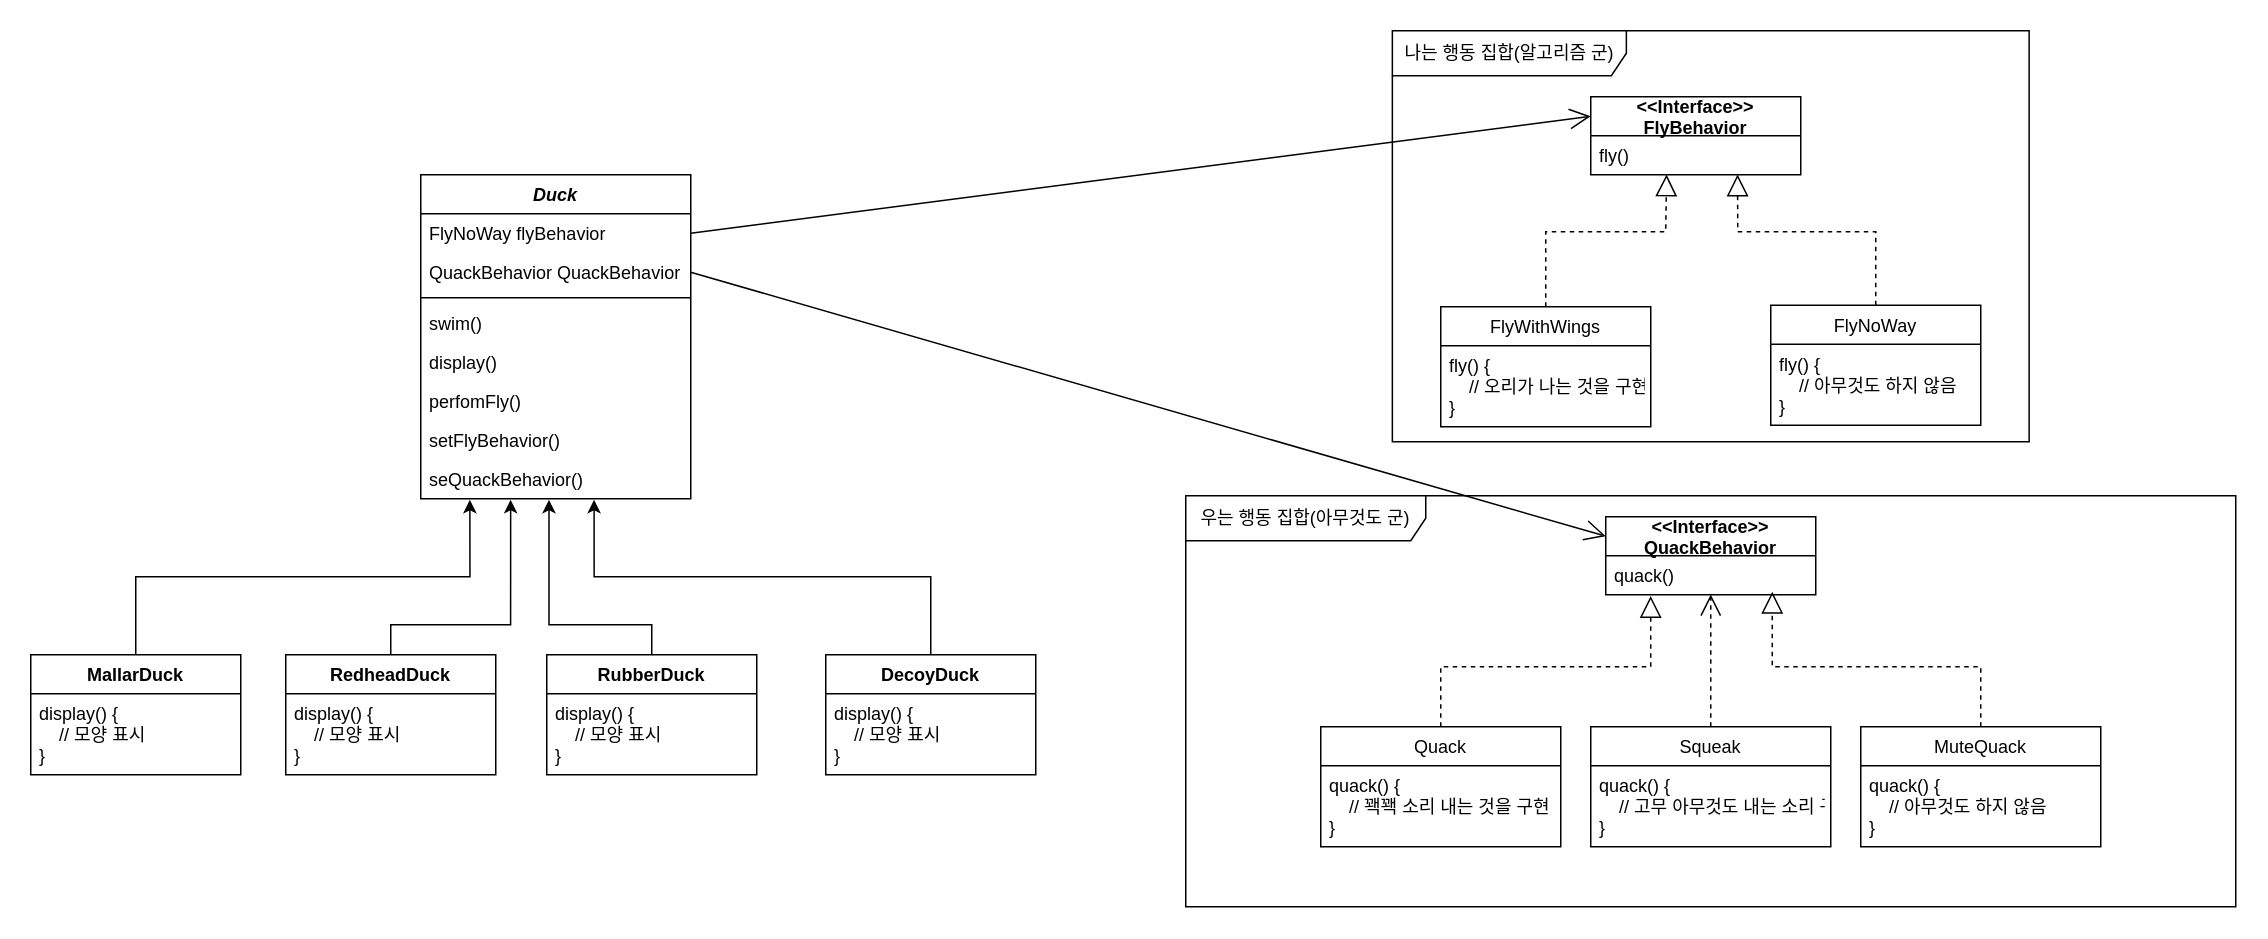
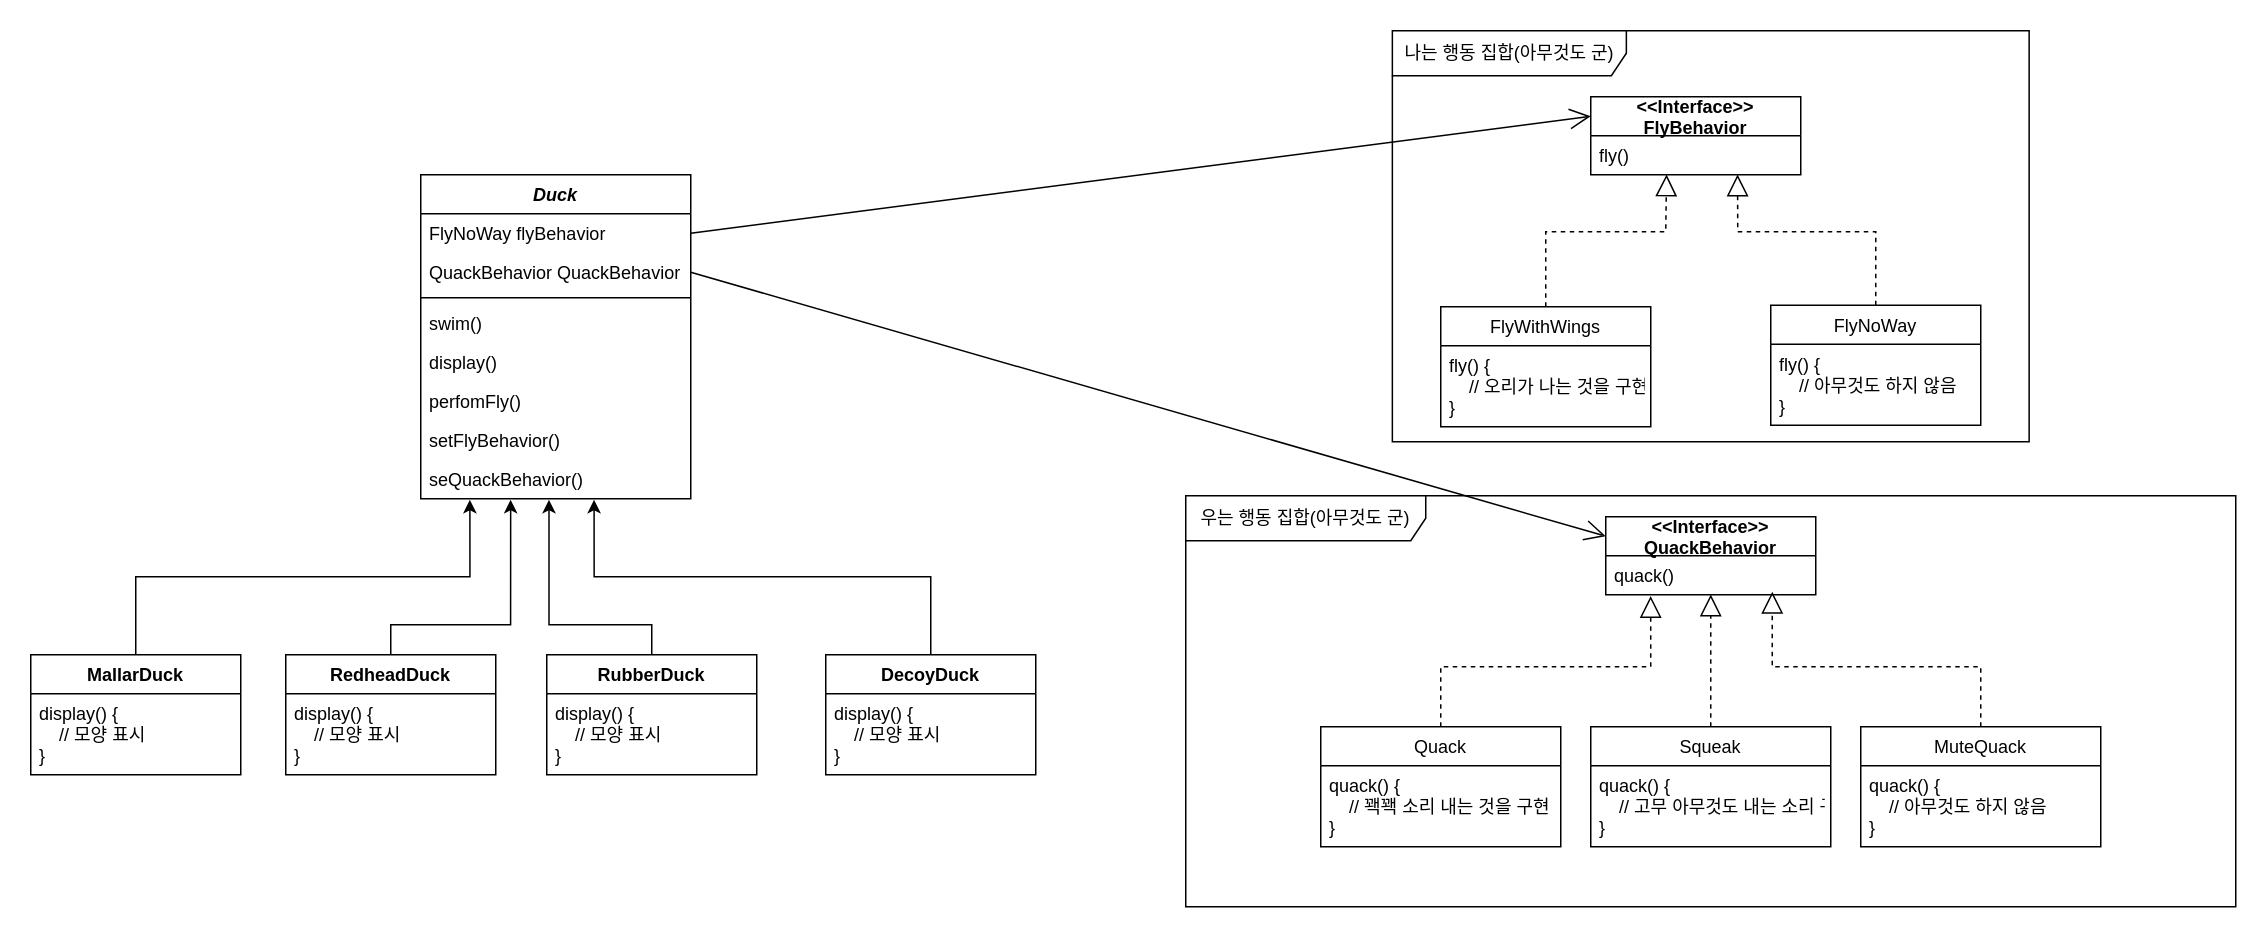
  <mxCell id="0" />
  <mxCell id="1" parent="0" />
  <mxCell id="2" value="Duck" style="swimlane;fontStyle=3;align=center;verticalAlign=top;childLayout=stackLayout;horizontal=1;startSize=26;horizontalStack=0;resizeParent=1;resizeParentMax=0;resizeLast=0;collapsible=1;marginBottom=0;swimlaneLine=1;" vertex="1" parent="1"><mxGeometry x="280" y="116" width="180" height="216" as="geometry" /></mxCell>
  <mxCell id="3" value="FlyNoWay flyBehavior&#10;" style="text;strokeColor=none;fillColor=none;align=left;verticalAlign=top;spacingLeft=4;spacingRight=4;overflow=hidden;rotatable=0;points=[[0,0.5],[1,0.5]];portConstraint=eastwest;" vertex="1" parent="2"><mxGeometry y="26" width="180" height="26" as="geometry" /></mxCell>
  <mxCell id="4" value="QuackBehavior QuackBehavior" style="text;strokeColor=none;fillColor=none;align=left;verticalAlign=top;spacingLeft=4;spacingRight=4;overflow=hidden;rotatable=0;points=[[0,0.5],[1,0.5]];portConstraint=eastwest;" vertex="1" parent="2"><mxGeometry y="52" width="180" height="26" as="geometry" /></mxCell>
  <mxCell id="5" value="" style="line;strokeWidth=1;fillColor=none;align=left;verticalAlign=middle;spacingTop=-1;spacingLeft=3;spacingRight=3;rotatable=0;labelPosition=right;points=[];portConstraint=eastwest;strokeColor=inherit;" vertex="1" parent="2"><mxGeometry y="78" width="180" height="8" as="geometry" /></mxCell>
  <mxCell id="6" value="swim()" style="text;strokeColor=none;fillColor=none;align=left;verticalAlign=top;spacingLeft=4;spacingRight=4;overflow=hidden;rotatable=0;points=[[0,0.5],[1,0.5]];portConstraint=eastwest;" vertex="1" parent="2"><mxGeometry y="86" width="180" height="26" as="geometry" /></mxCell>
  <mxCell id="7" value="display()" style="text;strokeColor=none;fillColor=none;align=left;verticalAlign=top;spacingLeft=4;spacingRight=4;overflow=hidden;rotatable=0;points=[[0,0.5],[1,0.5]];portConstraint=eastwest;" vertex="1" parent="2"><mxGeometry y="112" width="180" height="26" as="geometry" /></mxCell>
  <mxCell id="8" value="perfomFly()" style="text;strokeColor=none;fillColor=none;align=left;verticalAlign=top;spacingLeft=4;spacingRight=4;overflow=hidden;rotatable=0;points=[[0,0.5],[1,0.5]];portConstraint=eastwest;" vertex="1" parent="2"><mxGeometry y="138" width="180" height="26" as="geometry" /></mxCell>
  <mxCell id="9" value="setFlyBehavior()" style="text;strokeColor=none;fillColor=none;align=left;verticalAlign=top;spacingLeft=4;spacingRight=4;overflow=hidden;rotatable=0;points=[[0,0.5],[1,0.5]];portConstraint=eastwest;" vertex="1" parent="2"><mxGeometry y="164" width="180" height="26" as="geometry" /></mxCell>
  <mxCell id="10" value="seQuackBehavior()" style="text;strokeColor=none;fillColor=none;align=left;verticalAlign=top;spacingLeft=4;spacingRight=4;overflow=hidden;rotatable=0;points=[[0,0.5],[1,0.5]];portConstraint=eastwest;" vertex="1" parent="2"><mxGeometry y="190" width="180" height="26" as="geometry" /></mxCell>
  <mxCell id="11" value="&lt;&lt;Interface&gt;&gt;&#10;FlyBehavior" style="swimlane;fontStyle=1;childLayout=stackLayout;horizontal=1;startSize=26;fillColor=none;horizontalStack=0;resizeParent=1;resizeParentMax=0;resizeLast=0;collapsible=1;marginBottom=0;swimlaneLine=1;" vertex="1" parent="1"><mxGeometry x="1060" y="64" width="140" height="52" as="geometry" /></mxCell>
  <mxCell id="12" value="fly()" style="text;strokeColor=none;fillColor=none;align=left;verticalAlign=top;spacingLeft=4;spacingRight=4;overflow=hidden;rotatable=0;points=[[0,0.5],[1,0.5]];portConstraint=eastwest;swimlaneLine=1;" vertex="1" parent="11"><mxGeometry y="26" width="140" height="26" as="geometry" /></mxCell>
  <mxCell id="13" value="FlyWithWings" style="swimlane;fontStyle=0;childLayout=stackLayout;horizontal=1;startSize=26;fillColor=none;horizontalStack=0;resizeParent=1;resizeParentMax=0;resizeLast=0;collapsible=1;marginBottom=0;" vertex="1" parent="1"><mxGeometry x="960" y="204" width="140" height="80" as="geometry" /></mxCell>
  <mxCell id="14" value="fly() {&#10;    // 오리가 나는 것을 구현&#10;}" style="text;strokeColor=none;fillColor=none;align=left;verticalAlign=top;spacingLeft=4;spacingRight=4;overflow=hidden;rotatable=0;points=[[0,0.5],[1,0.5]];portConstraint=eastwest;" vertex="1" parent="13"><mxGeometry y="26" width="140" height="54" as="geometry" /></mxCell>
  <mxCell id="15" value="FlyNoWay" style="swimlane;fontStyle=0;childLayout=stackLayout;horizontal=1;startSize=26;fillColor=none;horizontalStack=0;resizeParent=1;resizeParentMax=0;resizeLast=0;collapsible=1;marginBottom=0;" vertex="1" parent="1"><mxGeometry x="1180" y="203" width="140" height="80" as="geometry" /></mxCell>
  <mxCell id="16" value="fly() {&#10;    // 아무것도 하지 않음&#10;}" style="text;strokeColor=none;fillColor=none;align=left;verticalAlign=top;spacingLeft=4;spacingRight=4;overflow=hidden;rotatable=0;points=[[0,0.5],[1,0.5]];portConstraint=eastwest;" vertex="1" parent="15"><mxGeometry y="26" width="140" height="54" as="geometry" /></mxCell>
  <mxCell id="17" value="&lt;&lt;Interface&gt;&gt;&#10;QuackBehavior" style="swimlane;fontStyle=1;childLayout=stackLayout;horizontal=1;startSize=26;fillColor=none;horizontalStack=0;resizeParent=1;resizeParentMax=0;resizeLast=0;collapsible=1;marginBottom=0;swimlaneLine=1;" vertex="1" parent="1"><mxGeometry x="1070" y="344" width="140" height="52" as="geometry" /></mxCell>
  <mxCell id="18" value="quack()" style="text;strokeColor=none;fillColor=none;align=left;verticalAlign=top;spacingLeft=4;spacingRight=4;overflow=hidden;rotatable=0;points=[[0,0.5],[1,0.5]];portConstraint=eastwest;swimlaneLine=1;" vertex="1" parent="17"><mxGeometry y="26" width="140" height="26" as="geometry" /></mxCell>
  <mxCell id="19" value="Quack" style="swimlane;fontStyle=0;childLayout=stackLayout;horizontal=1;startSize=26;fillColor=none;horizontalStack=0;resizeParent=1;resizeParentMax=0;resizeLast=0;collapsible=1;marginBottom=0;" vertex="1" parent="1"><mxGeometry x="880" y="484" width="160" height="80" as="geometry" /></mxCell>
  <mxCell id="20" value="quack() {&#10;    // 꽥꽥 소리 내는 것을 구현&#10;}" style="text;strokeColor=none;fillColor=none;align=left;verticalAlign=top;spacingLeft=4;spacingRight=4;overflow=hidden;rotatable=0;points=[[0,0.5],[1,0.5]];portConstraint=eastwest;" vertex="1" parent="19"><mxGeometry y="26" width="160" height="54" as="geometry" /></mxCell>
  <mxCell id="21" value="Squeak" style="swimlane;fontStyle=0;childLayout=stackLayout;horizontal=1;startSize=26;fillColor=none;horizontalStack=0;resizeParent=1;resizeParentMax=0;resizeLast=0;collapsible=1;marginBottom=0;" vertex="1" parent="1"><mxGeometry x="1060" y="484" width="160" height="80" as="geometry" /></mxCell>
  <mxCell id="22" value="quack() {&#10;    // 고무 아무것도 내는 소리 구현&#10;}" style="text;strokeColor=none;fillColor=none;align=left;verticalAlign=top;spacingLeft=4;spacingRight=4;overflow=hidden;rotatable=0;points=[[0,0.5],[1,0.5]];portConstraint=eastwest;" vertex="1" parent="21"><mxGeometry y="26" width="160" height="54" as="geometry" /></mxCell>
  <mxCell id="23" value="MuteQuack" style="swimlane;fontStyle=0;childLayout=stackLayout;horizontal=1;startSize=26;fillColor=none;horizontalStack=0;resizeParent=1;resizeParentMax=0;resizeLast=0;collapsible=1;marginBottom=0;" vertex="1" parent="1"><mxGeometry x="1240" y="484" width="160" height="80" as="geometry" /></mxCell>
  <mxCell id="24" value="quack() {&#10;    // 아무것도 하지 않음&#10;}" style="text;strokeColor=none;fillColor=none;align=left;verticalAlign=top;spacingLeft=4;spacingRight=4;overflow=hidden;rotatable=0;points=[[0,0.5],[1,0.5]];portConstraint=eastwest;" vertex="1" parent="23"><mxGeometry y="26" width="160" height="54" as="geometry" /></mxCell>
  <mxCell id="25" value="" style="endArrow=open;endFill=1;endSize=12;html=1;rounded=0;exitX=1;exitY=0.5;exitDx=0;exitDy=0;entryX=0;entryY=0.25;entryDx=0;entryDy=0;" edge="1" parent="1" source="3" target="11"><mxGeometry width="160" relative="1" as="geometry"><mxPoint x="870" y="394" as="sourcePoint" /><mxPoint x="1030" y="394" as="targetPoint" /></mxGeometry></mxCell>
  <mxCell id="26" value="" style="endArrow=block;dashed=1;endFill=0;endSize=12;html=1;rounded=0;exitX=0.5;exitY=0;exitDx=0;exitDy=0;entryX=0.361;entryY=0.994;entryDx=0;entryDy=0;entryPerimeter=0;" edge="1" parent="1" source="13" target="12"><mxGeometry width="160" relative="1" as="geometry"><mxPoint x="870" y="394" as="sourcePoint" /><mxPoint x="1030" y="394" as="targetPoint" /><Array as="points"><mxPoint x="1030" y="154" /><mxPoint x="1110" y="154" /></Array></mxGeometry></mxCell>
  <mxCell id="27" value="" style="endArrow=block;dashed=1;endFill=0;endSize=12;html=1;rounded=0;exitX=0.5;exitY=0;exitDx=0;exitDy=0;entryX=0.699;entryY=0.994;entryDx=0;entryDy=0;entryPerimeter=0;" edge="1" parent="1" source="15" target="12"><mxGeometry width="160" relative="1" as="geometry"><mxPoint x="870" y="394" as="sourcePoint" /><mxPoint x="1030" y="394" as="targetPoint" /><Array as="points"><mxPoint x="1250" y="154" /><mxPoint x="1158" y="154" /></Array></mxGeometry></mxCell>
  <mxCell id="28" value="" style="endArrow=block;dashed=1;endFill=0;endSize=12;html=1;rounded=0;exitX=0.5;exitY=0;exitDx=0;exitDy=0;entryX=0.214;entryY=1.034;entryDx=0;entryDy=0;entryPerimeter=0;" edge="1" parent="1" source="19" target="18"><mxGeometry width="160" relative="1" as="geometry"><mxPoint x="870" y="394" as="sourcePoint" /><mxPoint x="1100" y="394" as="targetPoint" /><Array as="points"><mxPoint x="960" y="444" /><mxPoint x="1100" y="444" /></Array></mxGeometry></mxCell>
- <mxCell id="29" value="" style="endArrow=open;dashed=1;endFill=0;endSize=12;html=1;rounded=0;exitX=0.5;exitY=0;exitDx=0;exitDy=0;entryX=0.5;entryY=0.994;entryDx=0;entryDy=0;entryPerimeter=0;" edge="1" parent="1" source="21" target="18"><mxGeometry width="160" relative="1" as="geometry"><mxPoint x="870" y="394" as="sourcePoint" /><mxPoint x="1140" y="404" as="targetPoint" /></mxGeometry></mxCell>
+ <mxCell id="29" value="" style="endArrow=block;dashed=1;endFill=0;endSize=12;html=1;rounded=0;exitX=0.5;exitY=0;exitDx=0;exitDy=0;entryX=0.5;entryY=0.994;entryDx=0;entryDy=0;entryPerimeter=0;" edge="1" parent="1" source="21" target="18"><mxGeometry width="160" relative="1" as="geometry"><mxPoint x="870" y="394" as="sourcePoint" /><mxPoint x="1140" y="404" as="targetPoint" /></mxGeometry></mxCell>
  <mxCell id="30" value="" style="endArrow=block;dashed=1;endFill=0;endSize=12;html=1;rounded=0;exitX=0.5;exitY=0;exitDx=0;exitDy=0;" edge="1" parent="1" source="23"><mxGeometry width="160" relative="1" as="geometry"><mxPoint x="860" y="394" as="sourcePoint" /><mxPoint x="1181" y="394" as="targetPoint" /><Array as="points"><mxPoint x="1320" y="444" /><mxPoint x="1181" y="444" /></Array></mxGeometry></mxCell>
  <mxCell id="31" value="" style="endArrow=open;endFill=1;endSize=12;html=1;rounded=0;exitX=1;exitY=0.5;exitDx=0;exitDy=0;entryX=0;entryY=0.25;entryDx=0;entryDy=0;" edge="1" parent="1" source="4" target="17"><mxGeometry width="160" relative="1" as="geometry"><mxPoint x="860" y="394" as="sourcePoint" /><mxPoint x="1020" y="394" as="targetPoint" /></mxGeometry></mxCell>
- <mxCell id="32" value="나는 행동 집합(알고리즘 군)" style="shape=umlFrame;whiteSpace=wrap;html=1;rounded=0;shadow=0;labelBorderColor=none;strokeColor=#000000;strokeWidth=1;fillColor=none;align=center;width=156;height=30;" vertex="1" parent="1"><mxGeometry x="927.74" y="20" width="424.52" height="274" as="geometry" /></mxCell>
+ <mxCell id="32" value="나는 행동 집합(아무것도 군)" style="shape=umlFrame;whiteSpace=wrap;html=1;rounded=0;shadow=0;labelBorderColor=none;strokeColor=#000000;strokeWidth=1;fillColor=none;align=center;width=156;height=30;" vertex="1" parent="1"><mxGeometry x="927.74" y="20" width="424.52" height="274" as="geometry" /></mxCell>
  <mxCell id="33" value="우는 행동 집합(아무것도 군)" style="shape=umlFrame;whiteSpace=wrap;html=1;rounded=0;shadow=0;labelBorderColor=none;strokeColor=#000000;strokeWidth=1;fillColor=none;align=center;width=160;height=30;" vertex="1" parent="1"><mxGeometry x="790" y="330" width="700" height="274" as="geometry" /></mxCell>
  <mxCell id="34" style="edgeStyle=orthogonalEdgeStyle;rounded=0;orthogonalLoop=1;jettySize=auto;html=1;exitX=0.5;exitY=0;exitDx=0;exitDy=0;entryX=0.182;entryY=1.027;entryDx=0;entryDy=0;entryPerimeter=0;" edge="1" parent="1" source="35" target="10"><mxGeometry relative="1" as="geometry" /></mxCell>
  <mxCell id="35" value="MallarDuck" style="swimlane;fontStyle=1;childLayout=stackLayout;horizontal=1;startSize=26;fillColor=none;horizontalStack=0;resizeParent=1;resizeParentMax=0;resizeLast=0;collapsible=1;marginBottom=0;rounded=0;shadow=0;labelBorderColor=none;strokeColor=#000000;strokeWidth=1;" vertex="1" parent="1"><mxGeometry x="20" y="436" width="140" height="80" as="geometry" /></mxCell>
  <mxCell id="36" value="display() {&#10;    // 모양 표시&#10;}" style="text;strokeColor=none;fillColor=none;align=left;verticalAlign=top;spacingLeft=4;spacingRight=4;overflow=hidden;rotatable=0;points=[[0,0.5],[1,0.5]];portConstraint=eastwest;rounded=0;shadow=0;labelBorderColor=none;strokeWidth=1;" vertex="1" parent="35"><mxGeometry y="26" width="140" height="54" as="geometry" /></mxCell>
  <mxCell id="37" style="edgeStyle=orthogonalEdgeStyle;rounded=0;orthogonalLoop=1;jettySize=auto;html=1;exitX=0.5;exitY=0;exitDx=0;exitDy=0;entryX=0.333;entryY=1.027;entryDx=0;entryDy=0;entryPerimeter=0;" edge="1" parent="1" source="38" target="10"><mxGeometry relative="1" as="geometry"><Array as="points"><mxPoint x="260" y="416" /><mxPoint x="340" y="416" /></Array></mxGeometry></mxCell>
  <mxCell id="38" value="RedheadDuck" style="swimlane;fontStyle=1;childLayout=stackLayout;horizontal=1;startSize=26;fillColor=none;horizontalStack=0;resizeParent=1;resizeParentMax=0;resizeLast=0;collapsible=1;marginBottom=0;rounded=0;shadow=0;labelBorderColor=none;strokeColor=#000000;strokeWidth=1;" vertex="1" parent="1"><mxGeometry x="190" y="436" width="140" height="80" as="geometry" /></mxCell>
  <mxCell id="39" value="display() {&#10;    // 모양 표시&#10;}" style="text;strokeColor=none;fillColor=none;align=left;verticalAlign=top;spacingLeft=4;spacingRight=4;overflow=hidden;rotatable=0;points=[[0,0.5],[1,0.5]];portConstraint=eastwest;rounded=0;shadow=0;labelBorderColor=none;strokeWidth=1;" vertex="1" parent="38"><mxGeometry y="26" width="140" height="54" as="geometry" /></mxCell>
  <mxCell id="40" style="edgeStyle=orthogonalEdgeStyle;rounded=0;orthogonalLoop=1;jettySize=auto;html=1;exitX=0.5;exitY=0;exitDx=0;exitDy=0;entryX=0.475;entryY=1.027;entryDx=0;entryDy=0;entryPerimeter=0;" edge="1" parent="1" source="41" target="10"><mxGeometry relative="1" as="geometry"><Array as="points"><mxPoint x="434" y="416" /><mxPoint x="365" y="416" /></Array></mxGeometry></mxCell>
  <mxCell id="41" value="RubberDuck" style="swimlane;fontStyle=1;childLayout=stackLayout;horizontal=1;startSize=26;fillColor=none;horizontalStack=0;resizeParent=1;resizeParentMax=0;resizeLast=0;collapsible=1;marginBottom=0;rounded=0;shadow=0;labelBorderColor=none;strokeColor=#000000;strokeWidth=1;" vertex="1" parent="1"><mxGeometry x="364" y="436" width="140" height="80" as="geometry" /></mxCell>
  <mxCell id="42" value="display() {&#10;    // 모양 표시&#10;}" style="text;strokeColor=none;fillColor=none;align=left;verticalAlign=top;spacingLeft=4;spacingRight=4;overflow=hidden;rotatable=0;points=[[0,0.5],[1,0.5]];portConstraint=eastwest;rounded=0;shadow=0;labelBorderColor=none;strokeWidth=1;" vertex="1" parent="41"><mxGeometry y="26" width="140" height="54" as="geometry" /></mxCell>
  <mxCell id="43" style="edgeStyle=orthogonalEdgeStyle;rounded=0;orthogonalLoop=1;jettySize=auto;html=1;exitX=0.5;exitY=0;exitDx=0;exitDy=0;entryX=0.642;entryY=1.027;entryDx=0;entryDy=0;entryPerimeter=0;" edge="1" parent="1" source="44" target="10"><mxGeometry relative="1" as="geometry" /></mxCell>
  <mxCell id="44" value="DecoyDuck" style="swimlane;fontStyle=1;childLayout=stackLayout;horizontal=1;startSize=26;fillColor=none;horizontalStack=0;resizeParent=1;resizeParentMax=0;resizeLast=0;collapsible=1;marginBottom=0;rounded=0;shadow=0;labelBorderColor=none;strokeColor=#000000;strokeWidth=1;" vertex="1" parent="1"><mxGeometry x="550" y="436" width="140" height="80" as="geometry" /></mxCell>
  <mxCell id="45" value="display() {&#10;    // 모양 표시&#10;}" style="text;strokeColor=none;fillColor=none;align=left;verticalAlign=top;spacingLeft=4;spacingRight=4;overflow=hidden;rotatable=0;points=[[0,0.5],[1,0.5]];portConstraint=eastwest;rounded=0;shadow=0;labelBorderColor=none;strokeWidth=1;" vertex="1" parent="44"><mxGeometry y="26" width="140" height="54" as="geometry" /></mxCell>
